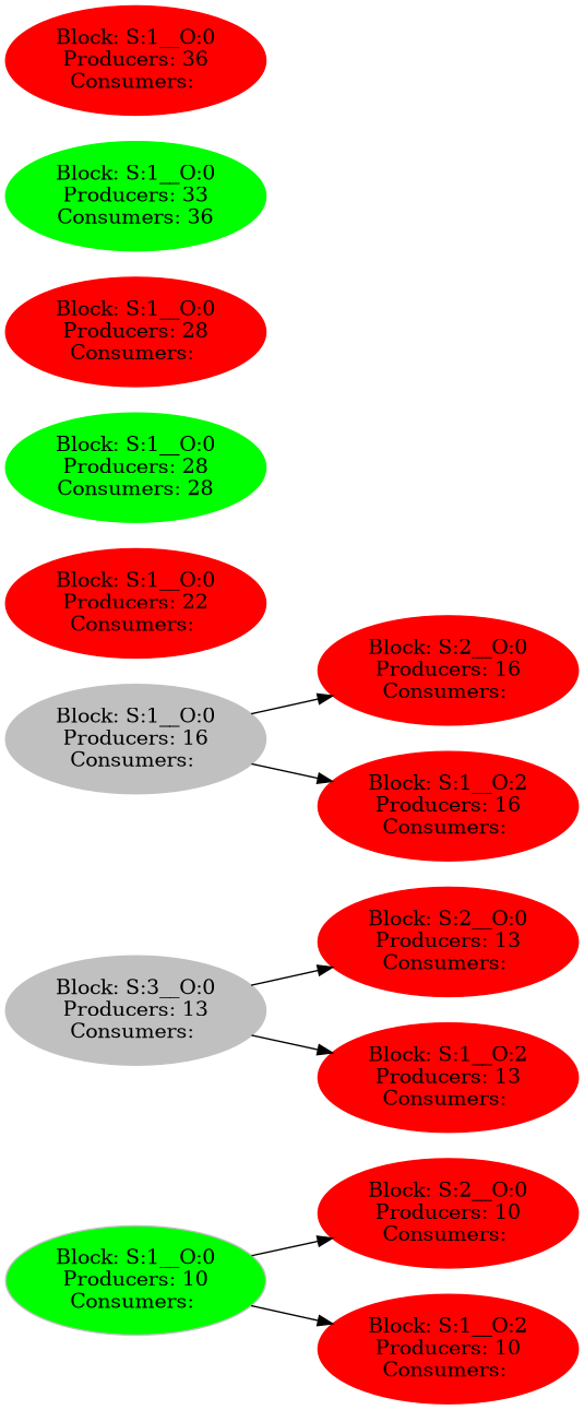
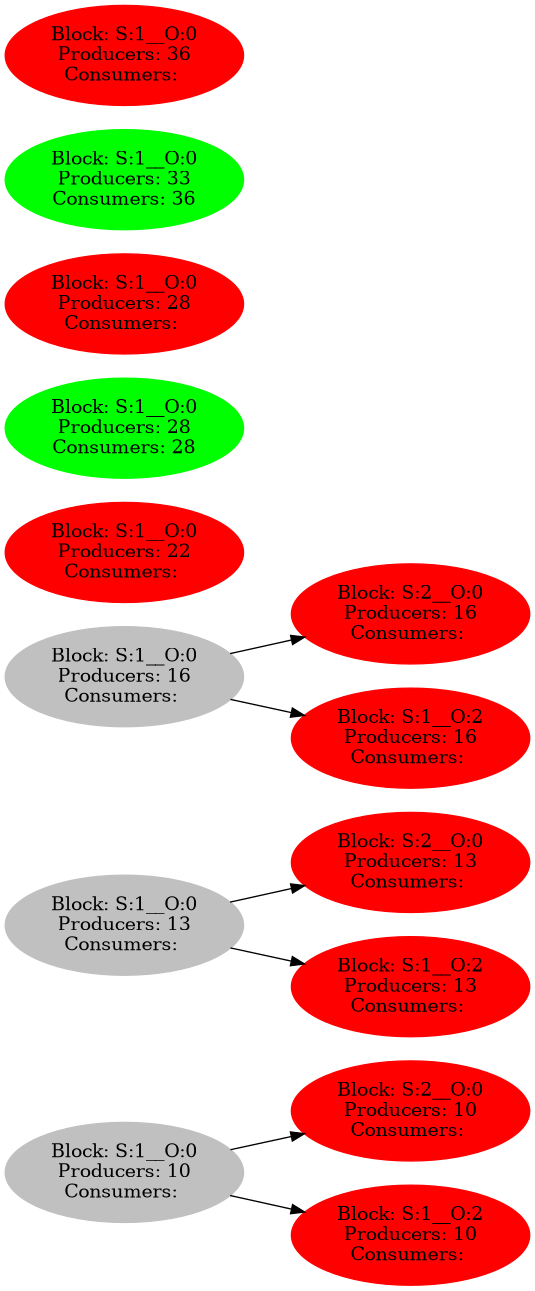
  strict digraph {
    rankdir=LR
    node [color=red style=filled]
-   n1 [color=grey label="Block: S:1__O:0\nProducers: 10\nConsumers: " fillcolor=green]
+   n1 [color=grey label="Block: S:1__O:0\nProducers: 10\nConsumers: "]
    n2 [label="Block: S:2__O:0\nProducers: 10\nConsumers: "]
    n3 [label="Block: S:1__O:2\nProducers: 10\nConsumers: "]
-   n4 [color=grey label="Block: S:3__O:0\nProducers: 13\nConsumers: "]
+   n4 [color=grey label="Block: S:1__O:0\nProducers: 13\nConsumers: "]
    n5 [label="Block: S:2__O:0\nProducers: 13\nConsumers: "]
    n6 [label="Block: S:1__O:2\nProducers: 13\nConsumers: "]
    n7 [color=grey label="Block: S:1__O:0\nProducers: 16\nConsumers: "]
    n8 [label="Block: S:2__O:0\nProducers: 16\nConsumers: "]
    n9 [label="Block: S:1__O:2\nProducers: 16\nConsumers: "]
    n10 [label="Block: S:1__O:0\nProducers: 22\nConsumers: "]
    n11 [color=green label="Block: S:1__O:0\nProducers: 28\nConsumers: 28"]
    n12 [label="Block: S:1__O:0\nProducers: 28\nConsumers: "]
    n13 [color=green label="Block: S:1__O:0\nProducers: 33\nConsumers: 36"]
    n14 [label="Block: S:1__O:0\nProducers: 36\nConsumers: "]
    n1 -> n2
    n1 -> n3
    n4 -> n5
    n4 -> n6
    n7 -> n8
    n7 -> n9
  }
